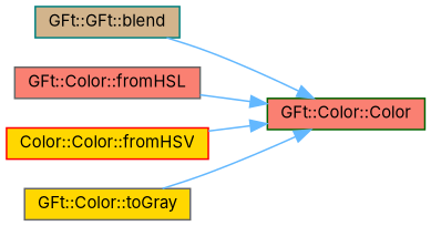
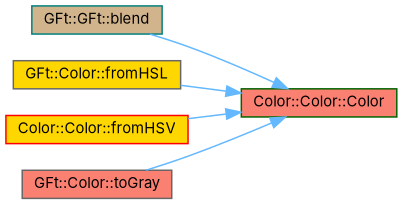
  digraph {
    fontname=Inter
    rankdir=RL
    node [color=gray40 fillcolor=salmon fontname=Inter fontsize=10 shape=box style=filled]
    edge [color=steelblue1 dir=back fontname=Inter fontsize=10 labelfontname=Helvetica labelfontsize=10 style=solid]
-   n1 [color=darkgreen fontcolor=black height=0.2 label="GFt::Color::Color" width=0.4]
+   n1 [color=darkgreen fontcolor=black height=0.2 label="Color::Color::Color" width=0.4]
    n2 [color=teal fillcolor=tan height=0.2 label="GFt::GFt::blend" width=0.4]
-   n3 [height=0.2 label="GFt::Color::fromHSL" width=0.4]
+   n3 [fillcolor=gold height=0.2 label="GFt::Color::fromHSL" width=0.4]
    n4 [color=red fillcolor=gold height=0.2 label="Color::Color::fromHSV" width=0.4]
-   n5 [fillcolor=gold height=0.2 label="GFt::Color::toGray" width=0.4]
+   n5 [height=0.2 label="GFt::Color::toGray" width=0.4]
    n1 -> n2
    n1 -> n3
    n1 -> n4
    n1 -> n5
  }
